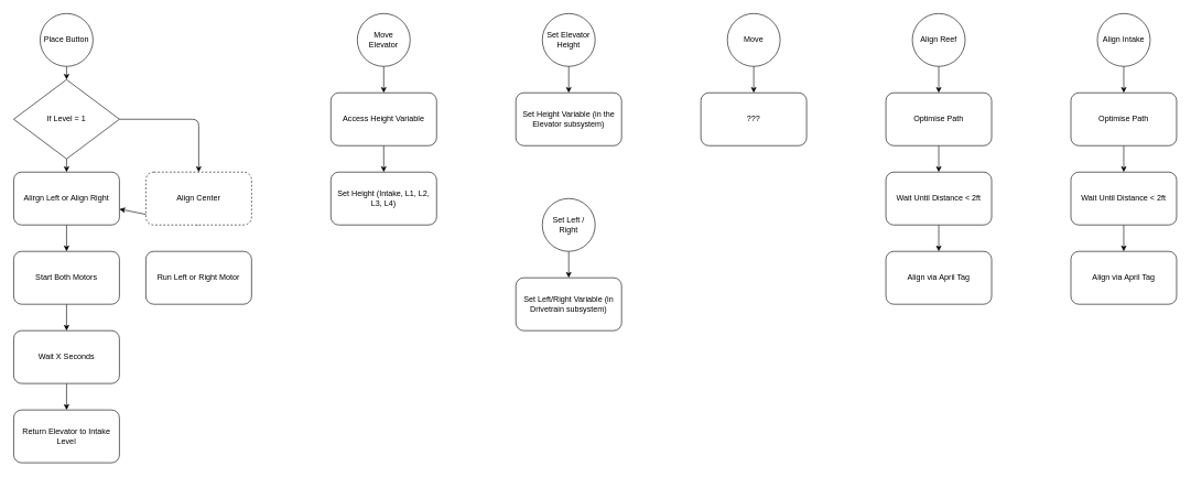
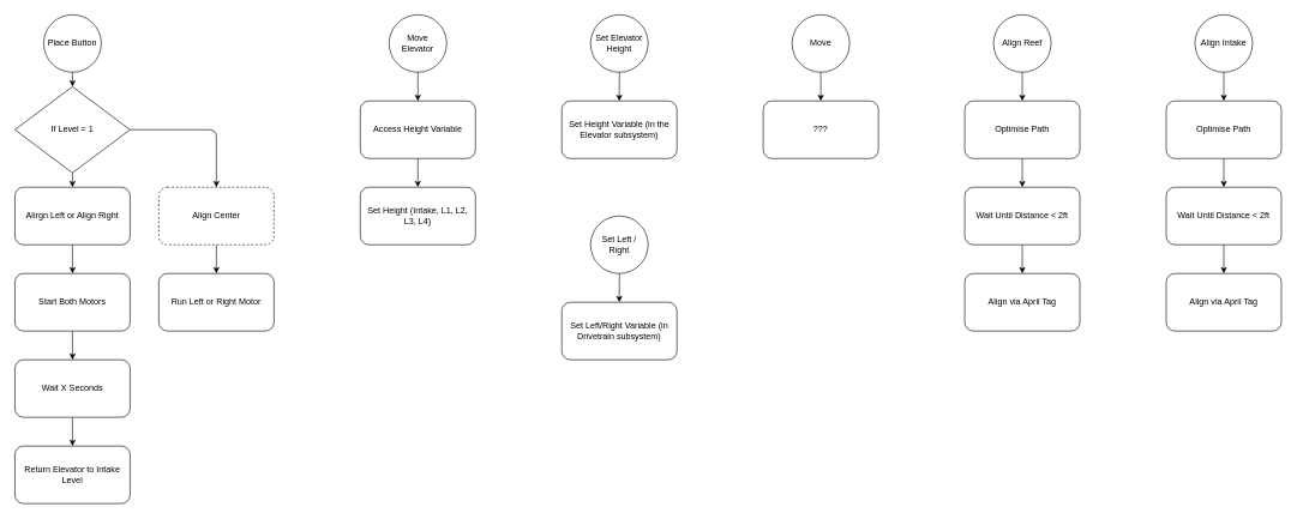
  <mxCell id="0" />
  <mxCell id="1" parent="0" />
  <mxCell id="2" style="edgeStyle=none;html=1;exitX=0.5;exitY=1;exitDx=0;exitDy=0;entryX=0.5;entryY=0;entryDx=0;entryDy=0;" edge="1" parent="1" source="3" target="6"><mxGeometry relative="1" as="geometry"><mxPoint x="100" y="120" as="targetPoint" /></mxGeometry></mxCell>
  <mxCell id="3" value="Place Button" style="ellipse;whiteSpace=wrap;html=1;aspect=fixed;" parent="1" vertex="1"><mxGeometry x="60" y="20" width="80" height="80" as="geometry" /></mxCell>
  <mxCell id="4" style="edgeStyle=none;html=1;" edge="1" parent="1" source="6" target="8"><mxGeometry relative="1" as="geometry" /></mxCell>
  <mxCell id="5" style="edgeStyle=none;html=1;" edge="1" parent="1" source="6" target="10"><mxGeometry relative="1" as="geometry"><Array as="points"><mxPoint x="300" y="180" /></Array></mxGeometry></mxCell>
  <mxCell id="6" value="If Level = 1" style="rhombus;whiteSpace=wrap;html=1;" parent="1" vertex="1"><mxGeometry x="20" y="120" width="160" height="120" as="geometry" /></mxCell>
  <mxCell id="7" style="edgeStyle=none;html=1;" edge="1" parent="1" source="8" target="12"><mxGeometry relative="1" as="geometry" /></mxCell>
  <mxCell id="8" value="Alirgn Left or Align Right" style="rounded=1;whiteSpace=wrap;html=1;" parent="1" vertex="1"><mxGeometry x="20" y="260" width="160" height="80" as="geometry" /></mxCell>
- <mxCell id="9" style="edgeStyle=none;html=1;exitX=0.5;exitY=1;exitDx=0;exitDy=0;" edge="1" parent="1" source="10" target="8"><mxGeometry relative="1" as="geometry" /></mxCell>
+ <mxCell id="9" style="edgeStyle=none;html=1;exitX=0.5;exitY=1;exitDx=0;exitDy=0;entryX=0.5;entryY=0;entryDx=0;entryDy=0;" edge="1" parent="1" source="10" target="16"><mxGeometry relative="1" as="geometry" /></mxCell>
  <mxCell id="10" value="Align Center" style="rounded=1;whiteSpace=wrap;html=1;dashed=1;" vertex="1" parent="1"><mxGeometry x="220" y="260" width="160" height="80" as="geometry" /></mxCell>
  <mxCell id="11" style="edgeStyle=none;html=1;" edge="1" parent="1" source="12" target="14"><mxGeometry relative="1" as="geometry" /></mxCell>
  <mxCell id="12" value="Start Both Motors" style="rounded=1;whiteSpace=wrap;html=1;" vertex="1" parent="1"><mxGeometry x="20" y="380" width="160" height="80" as="geometry" /></mxCell>
  <mxCell id="13" style="edgeStyle=none;html=1;" edge="1" parent="1" source="14" target="15"><mxGeometry relative="1" as="geometry" /></mxCell>
  <mxCell id="14" value="Wait X Seconds" style="rounded=1;whiteSpace=wrap;html=1;" vertex="1" parent="1"><mxGeometry x="20" y="500" width="160" height="80" as="geometry" /></mxCell>
  <mxCell id="15" value="Return Elevator to Intake Level" style="rounded=1;whiteSpace=wrap;html=1;" vertex="1" parent="1"><mxGeometry x="20" y="620" width="160" height="80" as="geometry" /></mxCell>
  <mxCell id="16" value="Run Left or Right Motor" style="rounded=1;whiteSpace=wrap;html=1;" vertex="1" parent="1"><mxGeometry x="220" y="380" width="160" height="80" as="geometry" /></mxCell>
  <mxCell id="17" style="edgeStyle=none;html=1;exitX=0.5;exitY=1;exitDx=0;exitDy=0;entryX=0.5;entryY=0;entryDx=0;entryDy=0;" edge="1" parent="1" source="18" target="20"><mxGeometry relative="1" as="geometry" /></mxCell>
  <mxCell id="18" value="Move&lt;br&gt;Elevator" style="ellipse;whiteSpace=wrap;html=1;aspect=fixed;" vertex="1" parent="1"><mxGeometry x="540" y="20" width="80" height="80" as="geometry" /></mxCell>
  <mxCell id="19" style="edgeStyle=none;html=1;exitX=0.5;exitY=1;exitDx=0;exitDy=0;entryX=0.5;entryY=0;entryDx=0;entryDy=0;" edge="1" parent="1" source="20" target="21"><mxGeometry relative="1" as="geometry" /></mxCell>
  <mxCell id="20" value="Access Height Variable" style="rounded=1;whiteSpace=wrap;html=1;" vertex="1" parent="1"><mxGeometry x="500" y="140" width="160" height="80" as="geometry" /></mxCell>
  <mxCell id="21" value="Set Height (Intake, L1, L2, L3, L4)" style="rounded=1;whiteSpace=wrap;html=1;" vertex="1" parent="1"><mxGeometry x="500" y="260" width="160" height="80" as="geometry" /></mxCell>
  <mxCell id="22" style="edgeStyle=none;html=1;exitX=0.5;exitY=1;exitDx=0;exitDy=0;entryX=0.5;entryY=0;entryDx=0;entryDy=0;" edge="1" parent="1" source="23" target="26"><mxGeometry relative="1" as="geometry" /></mxCell>
  <mxCell id="23" value="Set Elevator Height" style="ellipse;whiteSpace=wrap;html=1;aspect=fixed;" vertex="1" parent="1"><mxGeometry x="820" y="20" width="80" height="80" as="geometry" /></mxCell>
  <mxCell id="24" style="edgeStyle=none;html=1;exitX=0.5;exitY=1;exitDx=0;exitDy=0;entryX=0.5;entryY=0;entryDx=0;entryDy=0;" edge="1" parent="1" source="25" target="27"><mxGeometry relative="1" as="geometry" /></mxCell>
  <mxCell id="25" value="Set Left / Right" style="ellipse;whiteSpace=wrap;html=1;aspect=fixed;" vertex="1" parent="1"><mxGeometry x="820" y="300" width="80" height="80" as="geometry" /></mxCell>
  <mxCell id="26" value="Set Height Variable (in the Elevator subsystem)" style="rounded=1;whiteSpace=wrap;html=1;" vertex="1" parent="1"><mxGeometry x="780" y="140" width="160" height="80" as="geometry" /></mxCell>
  <mxCell id="27" value="Set Left/Right Variable (in Drivetrain subsystem)" style="rounded=1;whiteSpace=wrap;html=1;" vertex="1" parent="1"><mxGeometry x="780" y="420" width="160" height="80" as="geometry" /></mxCell>
  <mxCell id="28" style="edgeStyle=none;html=1;exitX=0.5;exitY=1;exitDx=0;exitDy=0;entryX=0.5;entryY=0;entryDx=0;entryDy=0;" edge="1" parent="1" source="29" target="31"><mxGeometry relative="1" as="geometry" /></mxCell>
  <mxCell id="29" value="Align Reef" style="ellipse;whiteSpace=wrap;html=1;aspect=fixed;" vertex="1" parent="1"><mxGeometry x="1380" y="20" width="80" height="80" as="geometry" /></mxCell>
  <mxCell id="30" style="edgeStyle=none;html=1;exitX=0.5;exitY=1;exitDx=0;exitDy=0;entryX=0.5;entryY=0;entryDx=0;entryDy=0;" edge="1" parent="1" source="31" target="33"><mxGeometry relative="1" as="geometry" /></mxCell>
  <mxCell id="31" value="Optimise Path" style="rounded=1;whiteSpace=wrap;html=1;" vertex="1" parent="1"><mxGeometry x="1340" y="140" width="160" height="80" as="geometry" /></mxCell>
  <mxCell id="32" style="edgeStyle=none;html=1;exitX=0.5;exitY=1;exitDx=0;exitDy=0;entryX=0.5;entryY=0;entryDx=0;entryDy=0;" edge="1" parent="1" source="33" target="34"><mxGeometry relative="1" as="geometry" /></mxCell>
  <mxCell id="33" value="Wait Until Distance &amp;lt; 2ft&lt;span style=&quot;color: rgba(0, 0, 0, 0); font-family: monospace; font-size: 0px; text-align: start;&quot;&gt;%3CmxGraphModel%3E%3Croot%3E%3CmxCell%20id%3D%220%22%2F%3E%3CmxCell%20id%3D%221%22%20parent%3D%220%22%2F%3E%3CmxCell%20id%3D%222%22%20value%3D%22Optimise%20Path%22%20style%3D%22rounded%3D1%3BwhiteSpace%3Dwrap%3Bhtml%3D1%3B%22%20vertex%3D%221%22%20parent%3D%221%22%3E%3CmxGeometry%20x%3D%221400%22%20y%3D%22190%22%20width%3D%22160%22%20height%3D%2280%22%20as%3D%22geometry%22%2F%3E%3C%2FmxCell%3E%3C%2Froot%3E%3C%2FmxGraphModel%3E&lt;/span&gt;" style="rounded=1;whiteSpace=wrap;html=1;" vertex="1" parent="1"><mxGeometry x="1340" y="260" width="160" height="80" as="geometry" /></mxCell>
  <mxCell id="34" value="Align via April Tag" style="rounded=1;whiteSpace=wrap;html=1;" vertex="1" parent="1"><mxGeometry x="1340" y="380" width="160" height="80" as="geometry" /></mxCell>
  <mxCell id="35" style="edgeStyle=none;html=1;exitX=0.5;exitY=1;exitDx=0;exitDy=0;entryX=0.5;entryY=0;entryDx=0;entryDy=0;" edge="1" parent="1" source="36" target="38"><mxGeometry relative="1" as="geometry"><mxPoint x="1700" y="140" as="targetPoint" /></mxGeometry></mxCell>
  <mxCell id="36" value="Align Intake" style="ellipse;whiteSpace=wrap;html=1;aspect=fixed;" vertex="1" parent="1"><mxGeometry x="1660" y="20" width="80" height="80" as="geometry" /></mxCell>
  <mxCell id="37" style="edgeStyle=none;html=1;exitX=0.5;exitY=1;exitDx=0;exitDy=0;entryX=0.5;entryY=0;entryDx=0;entryDy=0;" edge="1" parent="1" source="38" target="40"><mxGeometry relative="1" as="geometry" /></mxCell>
  <mxCell id="38" value="Optimise Path" style="rounded=1;whiteSpace=wrap;html=1;" vertex="1" parent="1"><mxGeometry x="1620" y="140" width="160" height="80" as="geometry" /></mxCell>
  <mxCell id="39" style="edgeStyle=none;html=1;exitX=0.5;exitY=1;exitDx=0;exitDy=0;entryX=0.5;entryY=0;entryDx=0;entryDy=0;" edge="1" parent="1" source="40" target="41"><mxGeometry relative="1" as="geometry" /></mxCell>
  <mxCell id="40" value="Wait Until Distance &amp;lt; 2ft&lt;span style=&quot;color: rgba(0, 0, 0, 0); font-family: monospace; font-size: 0px; text-align: start;&quot;&gt;%3CmxGraphModel%3E%3Croot%3E%3CmxCell%20id%3D%220%22%2F%3E%3CmxCell%20id%3D%221%22%20parent%3D%220%22%2F%3E%3CmxCell%20id%3D%222%22%20value%3D%22Optimise%20Path%22%20style%3D%22rounded%3D1%3BwhiteSpace%3Dwrap%3Bhtml%3D1%3B%22%20vertex%3D%221%22%20parent%3D%221%22%3E%3CmxGeometry%20x%3D%221400%22%20y%3D%22190%22%20width%3D%22160%22%20height%3D%2280%22%20as%3D%22geometry%22%2F%3E%3C%2FmxCell%3E%3C%2Froot%3E%3C%2FmxGraphModel%3E&lt;/span&gt;" style="rounded=1;whiteSpace=wrap;html=1;" vertex="1" parent="1"><mxGeometry x="1620" y="260" width="160" height="80" as="geometry" /></mxCell>
  <mxCell id="41" value="Align via April Tag" style="rounded=1;whiteSpace=wrap;html=1;" vertex="1" parent="1"><mxGeometry x="1620" y="380" width="160" height="80" as="geometry" /></mxCell>
  <mxCell id="42" style="edgeStyle=none;html=1;exitX=0.5;exitY=1;exitDx=0;exitDy=0;entryX=0.5;entryY=0;entryDx=0;entryDy=0;" edge="1" parent="1" source="43" target="44"><mxGeometry relative="1" as="geometry" /></mxCell>
  <mxCell id="43" value="Move" style="ellipse;whiteSpace=wrap;html=1;aspect=fixed;" vertex="1" parent="1"><mxGeometry x="1100" y="20" width="80" height="80" as="geometry" /></mxCell>
  <mxCell id="44" value="???" style="rounded=1;whiteSpace=wrap;html=1;" vertex="1" parent="1"><mxGeometry x="1060" y="140" width="160" height="80" as="geometry" /></mxCell>
